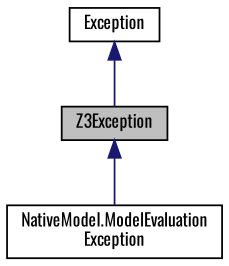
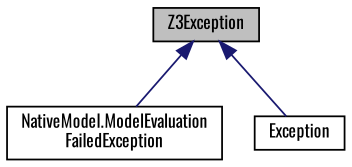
  digraph {
    fontname=Oswald
    node [color=black fillcolor=white fontname=Oswald fontsize=10 shape=record style=filled]
    edge [color=midnightblue dir=back fontname=Oswald fontsize=10 labelfontname=Helvetica labelfontsize=10 style=solid]
    n1 [fillcolor=grey75 fontcolor=black height=0.2 label=Z3Exception width=0.4]
-   n2 [height=0.2 label="NativeModel.ModelEvaluation\lException" width=0.4]
+   n2 [height=0.2 label="NativeModel.ModelEvaluation\lFailedException" width=0.4]
    n3 [height=0.2 label=Exception width=0.4]
    n1 -> n2
-   n3 -> n1
+   n1 -> n3
  }
